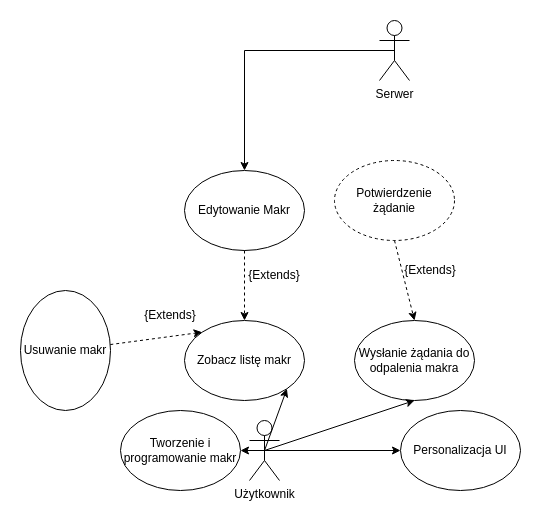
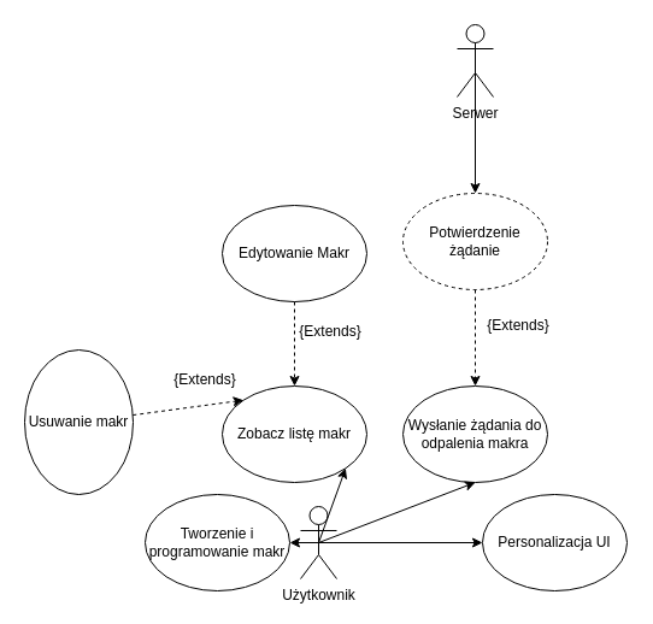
  <mxCell id="0" />
  <mxCell id="1" parent="0" />
  <mxCell id="2" value="Użytkownik&lt;div&gt;&lt;br&gt;&lt;/div&gt;" style="shape=umlActor;verticalLabelPosition=bottom;verticalAlign=top;html=1;" parent="1" vertex="1"><mxGeometry x="249" y="420" width="30" height="60" as="geometry" /></mxCell>
  <mxCell id="3" value="Tworzenie i programowanie makr" style="ellipse;whiteSpace=wrap;html=1;" parent="1" vertex="1"><mxGeometry x="120" y="410" width="120" height="80" as="geometry" /></mxCell>
  <mxCell id="4" value="Usuwanie makr" style="ellipse;whiteSpace=wrap;html=1;" parent="1" vertex="1"><mxGeometry x="20" y="290" width="90" height="120" as="geometry" /></mxCell>
  <mxCell id="5" value="Edytowanie Makr" style="ellipse;whiteSpace=wrap;html=1;" parent="1" vertex="1"><mxGeometry x="184" y="170" width="120" height="80" as="geometry" /></mxCell>
  <mxCell id="6" value="Personalizacja UI" style="ellipse;whiteSpace=wrap;html=1;" parent="1" vertex="1"><mxGeometry x="400" y="410" width="120" height="80" as="geometry" /></mxCell>
  <mxCell id="7" value="" style="endArrow=classic;html=1;rounded=0;exitX=0.5;exitY=0.5;exitDx=0;exitDy=0;exitPerimeter=0;entryX=1;entryY=0.5;entryDx=0;entryDy=0;" parent="1" source="2" target="3" edge="1"><mxGeometry width="50" height="50" relative="1" as="geometry"><mxPoint x="300" y="300" as="sourcePoint" /><mxPoint x="350" y="250" as="targetPoint" /></mxGeometry></mxCell>
  <mxCell id="8" value="" style="endArrow=classic;html=1;rounded=0;exitX=0.5;exitY=0.5;exitDx=0;exitDy=0;exitPerimeter=0;entryX=0;entryY=0.5;entryDx=0;entryDy=0;" parent="1" source="2" target="6" edge="1"><mxGeometry width="50" height="50" relative="1" as="geometry"><mxPoint x="300" y="300" as="sourcePoint" /><mxPoint x="350" y="250" as="targetPoint" /></mxGeometry></mxCell>
- <mxCell id="9" style="edgeStyle=orthogonalEdgeStyle;rounded=0;orthogonalLoop=1;jettySize=auto;html=1;exitX=0.5;exitY=0.5;exitDx=0;exitDy=0;exitPerimeter=0;" parent="1" source="10" target="5" edge="1"><mxGeometry relative="1" as="geometry" /></mxCell>
+ <mxCell id="9" style="edgeStyle=orthogonalEdgeStyle;rounded=0;orthogonalLoop=1;jettySize=auto;html=1;exitX=0.5;exitY=0.5;exitDx=0;exitDy=0;exitPerimeter=0;entryX=0.5;entryY=0;entryDx=0;entryDy=0;" parent="1" source="10" target="13" edge="1"><mxGeometry relative="1" as="geometry" /></mxCell>
  <mxCell id="10" value="Serwer&lt;div&gt;&lt;br&gt;&lt;/div&gt;" style="shape=umlActor;verticalLabelPosition=bottom;verticalAlign=top;html=1;outlineConnect=0;" parent="1" vertex="1"><mxGeometry x="379" y="20" width="30" height="60" as="geometry" /></mxCell>
- <mxCell id="11" value="Wysłanie żądania do odpalenia makra" style="ellipse;whiteSpace=wrap;html=1;" parent="1" vertex="1"><mxGeometry x="354" y="320" width="120" height="80" as="geometry" /></mxCell>
+ <mxCell id="11" value="Wysłanie żądania do odpalenia makra" style="ellipse;whiteSpace=wrap;html=1;" parent="1" vertex="1"><mxGeometry x="334" y="320" width="120" height="80" as="geometry" /></mxCell>
  <mxCell id="12" value="" style="endArrow=classic;html=1;rounded=0;exitX=0.5;exitY=0.5;exitDx=0;exitDy=0;exitPerimeter=0;entryX=0.5;entryY=1;entryDx=0;entryDy=0;" parent="1" source="2" target="11" edge="1"><mxGeometry width="50" height="50" relative="1" as="geometry"><mxPoint x="300" y="300" as="sourcePoint" /><mxPoint x="350" y="250" as="targetPoint" /></mxGeometry></mxCell>
  <mxCell id="13" value="Potwierdzenie żądanie" style="ellipse;whiteSpace=wrap;html=1;dashed=1;" parent="1" vertex="1"><mxGeometry x="334" y="160" width="120" height="80" as="geometry" /></mxCell>
  <mxCell id="14" value="" style="endArrow=classic;html=1;rounded=0;dashed=1;exitX=0.5;exitY=1;exitDx=0;exitDy=0;entryX=0.5;entryY=0;entryDx=0;entryDy=0;" parent="1" source="13" target="11" edge="1"><mxGeometry width="50" height="50" relative="1" as="geometry"><mxPoint x="300" y="300" as="sourcePoint" /><mxPoint x="350" y="250" as="targetPoint" /></mxGeometry></mxCell>
  <mxCell id="15" value="{Extends}" style="text;html=1;align=center;verticalAlign=middle;whiteSpace=wrap;rounded=0;" parent="1" vertex="1"><mxGeometry x="400" y="255" width="60" height="30" as="geometry" /></mxCell>
  <mxCell id="16" value="Zobacz listę makr" style="ellipse;whiteSpace=wrap;html=1;" vertex="1" parent="1"><mxGeometry x="184" y="320" width="120" height="80" as="geometry" /></mxCell>
  <mxCell id="17" value="" style="endArrow=classic;html=1;rounded=0;exitX=0.5;exitY=0.5;exitDx=0;exitDy=0;exitPerimeter=0;entryX=1;entryY=1;entryDx=0;entryDy=0;" edge="1" parent="1" source="2" target="16"><mxGeometry width="50" height="50" relative="1" as="geometry"><mxPoint x="300" y="320" as="sourcePoint" /><mxPoint x="350" y="270" as="targetPoint" /></mxGeometry></mxCell>
  <mxCell id="18" value="" style="endArrow=classic;html=1;rounded=0;dashed=1;exitX=0.5;exitY=1;exitDx=0;exitDy=0;entryX=0.5;entryY=0;entryDx=0;entryDy=0;" edge="1" parent="1" source="5" target="16"><mxGeometry width="50" height="50" relative="1" as="geometry"><mxPoint x="404" y="250" as="sourcePoint" /><mxPoint x="404" y="330" as="targetPoint" /></mxGeometry></mxCell>
  <mxCell id="19" value="" style="endArrow=classic;html=1;rounded=0;dashed=1;entryX=0;entryY=0;entryDx=0;entryDy=0;" edge="1" parent="1" source="4" target="16"><mxGeometry width="50" height="50" relative="1" as="geometry"><mxPoint x="210" y="260" as="sourcePoint" /><mxPoint x="254" y="330" as="targetPoint" /></mxGeometry></mxCell>
  <mxCell id="20" value="{Extends}" style="text;html=1;align=center;verticalAlign=middle;whiteSpace=wrap;rounded=0;" vertex="1" parent="1"><mxGeometry x="140" y="300" width="60" height="30" as="geometry" /></mxCell>
  <mxCell id="21" value="{Extends}" style="text;html=1;align=center;verticalAlign=middle;whiteSpace=wrap;rounded=0;" vertex="1" parent="1"><mxGeometry x="244" y="260" width="60" height="30" as="geometry" /></mxCell>
